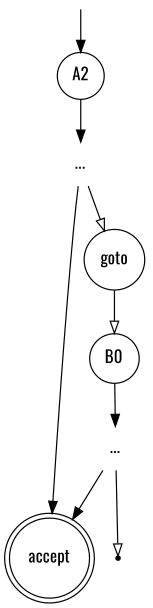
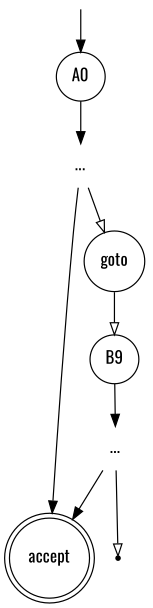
  digraph {
    fontname=Oswald
    rankdir=TB
    node [fontname=Oswald shape=circle]
    edge [fontname=Oswald]
    init [shape=point style=invis]
-   A0 [label=A2]
+   A0
    n3 [label="..." shape=none]
    accept [shape=doublecircle]
    n5 [label=goto]
-   B0
+   B0 [label=B9]
    n7 [label="..." shape=none]
    reject [shape=point]
    init -> A0
    A0 -> n3
    n3 -> accept
    n3 -> n5 [arrowhead=empty]
    n5 -> B0 [arrowhead=empty]
    B0 -> n7
    n7 -> accept
    n7 -> reject [arrowhead=empty]
  }
